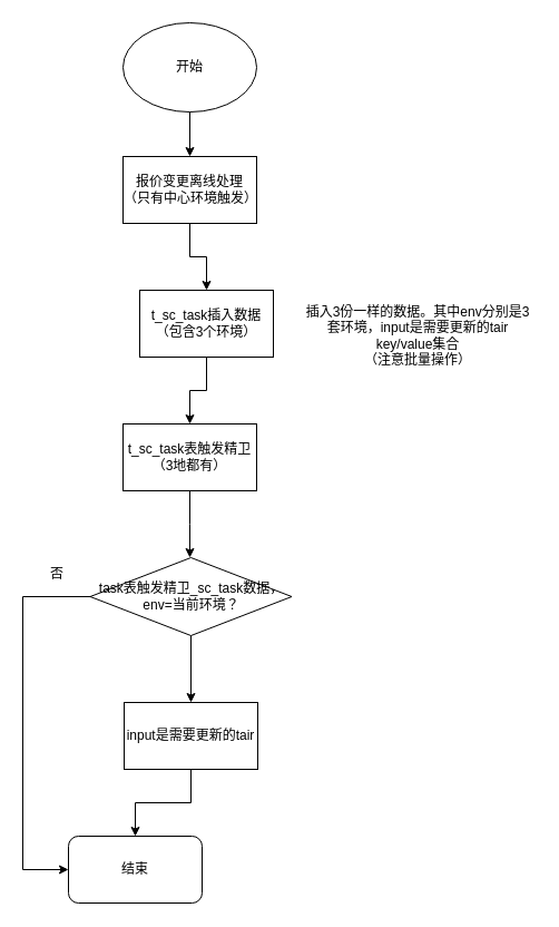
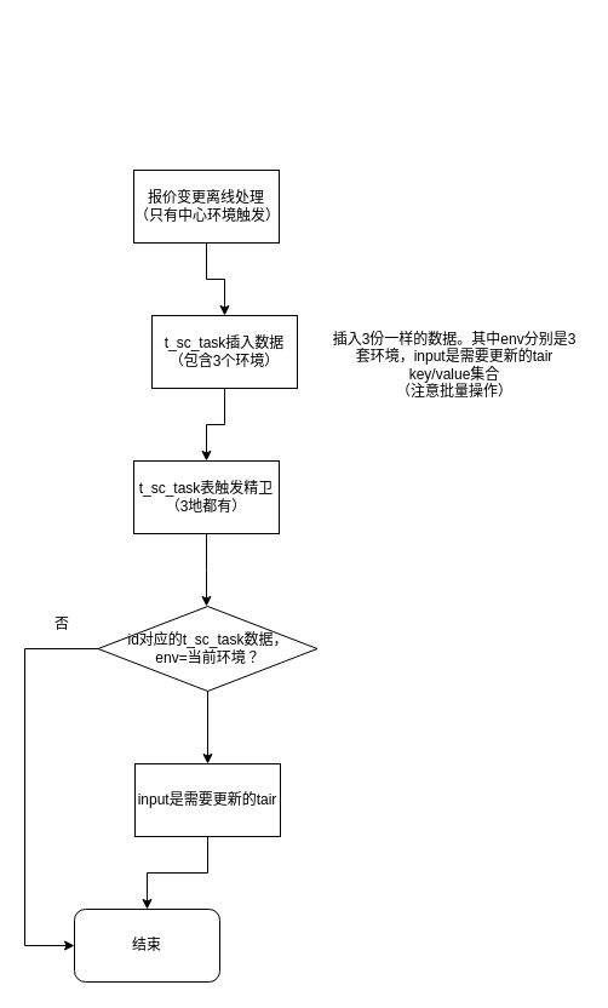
  <mxCell id="0" />
  <mxCell id="1" parent="0" />
- <mxCell id="2" style="edgeStyle=orthogonalEdgeStyle;rounded=0;orthogonalLoop=1;jettySize=auto;html=1;exitX=0.5;exitY=1;exitDx=0;exitDy=0;entryX=0.5;entryY=0;entryDx=0;entryDy=0;" edge="1" parent="1" source="3" target="5"><mxGeometry relative="1" as="geometry" /></mxCell>
- <mxCell id="3" value="开始" style="ellipse;whiteSpace=wrap;html=1;fillColor=none;" vertex="1" parent="1"><mxGeometry x="110" y="20" width="120" height="80" as="geometry" /></mxCell>
  <mxCell id="4" style="edgeStyle=orthogonalEdgeStyle;rounded=0;orthogonalLoop=1;jettySize=auto;html=1;exitX=0.5;exitY=1;exitDx=0;exitDy=0;entryX=0.5;entryY=0;entryDx=0;entryDy=0;" edge="1" parent="1" source="5" target="8"><mxGeometry relative="1" as="geometry" /></mxCell>
  <mxCell id="5" value="报价变更离线处理&lt;div&gt;（只有中心环境触发）&lt;/div&gt;" style="rounded=0;whiteSpace=wrap;html=1;fillColor=none;" vertex="1" parent="1"><mxGeometry x="110" y="140" width="120" height="60" as="geometry" /></mxCell>
  <mxCell id="6" value="结束" style="rounded=1;whiteSpace=wrap;html=1;fillColor=none;" vertex="1" parent="1"><mxGeometry x="61" y="750" width="120" height="60" as="geometry" /></mxCell>
  <mxCell id="7" style="edgeStyle=orthogonalEdgeStyle;rounded=0;orthogonalLoop=1;jettySize=auto;html=1;exitX=0.5;exitY=1;exitDx=0;exitDy=0;entryX=0.5;entryY=0;entryDx=0;entryDy=0;" edge="1" parent="1" source="8" target="11"><mxGeometry relative="1" as="geometry" /></mxCell>
  <mxCell id="8" value="t_sc_task插入数据（包含3个环境）" style="rounded=0;whiteSpace=wrap;html=1;fillColor=none;" vertex="1" parent="1"><mxGeometry x="125" y="260" width="120" height="60" as="geometry" /></mxCell>
  <mxCell id="9" value="插入3份一样的数据。其中env分别是3套环境，input是需要更新的tair key/value集合&lt;div&gt;（注意批量操作）&lt;/div&gt;" style="text;html=1;align=center;verticalAlign=middle;whiteSpace=wrap;rounded=0;" vertex="1" parent="1"><mxGeometry x="270" y="272.5" width="210" height="57.5" as="geometry" /></mxCell>
  <mxCell id="10" style="edgeStyle=orthogonalEdgeStyle;rounded=0;orthogonalLoop=1;jettySize=auto;html=1;exitX=0.5;exitY=1;exitDx=0;exitDy=0;entryX=0.5;entryY=0;entryDx=0;entryDy=0;" edge="1" parent="1" source="11"><mxGeometry relative="1" as="geometry"><mxPoint x="170" y="500" as="targetPoint" /></mxGeometry></mxCell>
  <mxCell id="11" value="t_sc_task表触发精卫&lt;div&gt;（3地都有）&lt;br&gt;&lt;/div&gt;" style="rounded=0;whiteSpace=wrap;html=1;fillColor=none;" vertex="1" parent="1"><mxGeometry x="110" y="380" width="120" height="60" as="geometry" /></mxCell>
  <mxCell id="12" style="edgeStyle=orthogonalEdgeStyle;rounded=0;orthogonalLoop=1;jettySize=auto;html=1;exitX=0;exitY=0.5;exitDx=0;exitDy=0;entryX=0;entryY=0.5;entryDx=0;entryDy=0;" edge="1" parent="1" source="14" target="6"><mxGeometry relative="1" as="geometry"><Array as="points"><mxPoint x="20" y="535" /><mxPoint x="20" y="780" /></Array></mxGeometry></mxCell>
  <mxCell id="13" style="edgeStyle=orthogonalEdgeStyle;rounded=0;orthogonalLoop=1;jettySize=auto;html=1;exitX=0.5;exitY=1;exitDx=0;exitDy=0;entryX=0.5;entryY=0;entryDx=0;entryDy=0;" edge="1" parent="1" source="14" target="16"><mxGeometry relative="1" as="geometry" /></mxCell>
- <mxCell id="14" value="task表触发精卫_sc_task数据，&lt;div&gt;env=当前环境？&lt;/div&gt;" style="rhombus;whiteSpace=wrap;html=1;fillColor=none;" vertex="1" parent="1"><mxGeometry x="80.5" y="500" width="181" height="70" as="geometry" /></mxCell>
+ <mxCell id="14" value="id对应的t_sc_task数据，&lt;div&gt;env=当前环境？&lt;/div&gt;" style="rhombus;whiteSpace=wrap;html=1;fillColor=none;" vertex="1" parent="1"><mxGeometry x="80.5" y="500" width="181" height="70" as="geometry" /></mxCell>
  <mxCell id="15" style="edgeStyle=orthogonalEdgeStyle;rounded=0;orthogonalLoop=1;jettySize=auto;html=1;exitX=0.5;exitY=1;exitDx=0;exitDy=0;entryX=0.5;entryY=0;entryDx=0;entryDy=0;" edge="1" parent="1" source="16" target="6"><mxGeometry relative="1" as="geometry" /></mxCell>
  <mxCell id="16" value="input是需要更新的tair" style="rounded=0;whiteSpace=wrap;html=1;fillColor=none;" vertex="1" parent="1"><mxGeometry x="111" y="630" width="120" height="60" as="geometry" /></mxCell>
  <mxCell id="17" value="否" style="text;html=1;align=center;verticalAlign=middle;whiteSpace=wrap;rounded=0;" vertex="1" parent="1"><mxGeometry x="21" y="500" width="60" height="30" as="geometry" /></mxCell>
